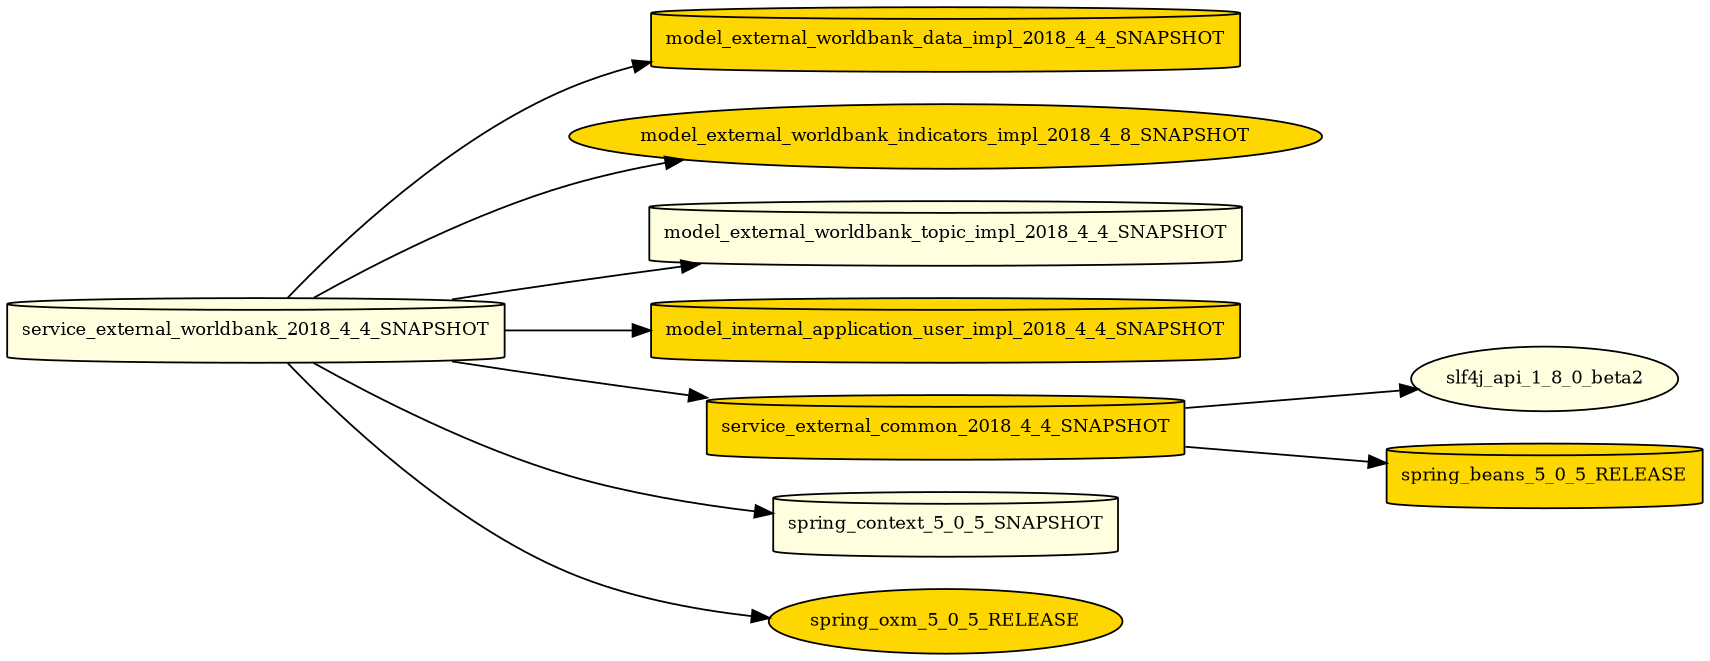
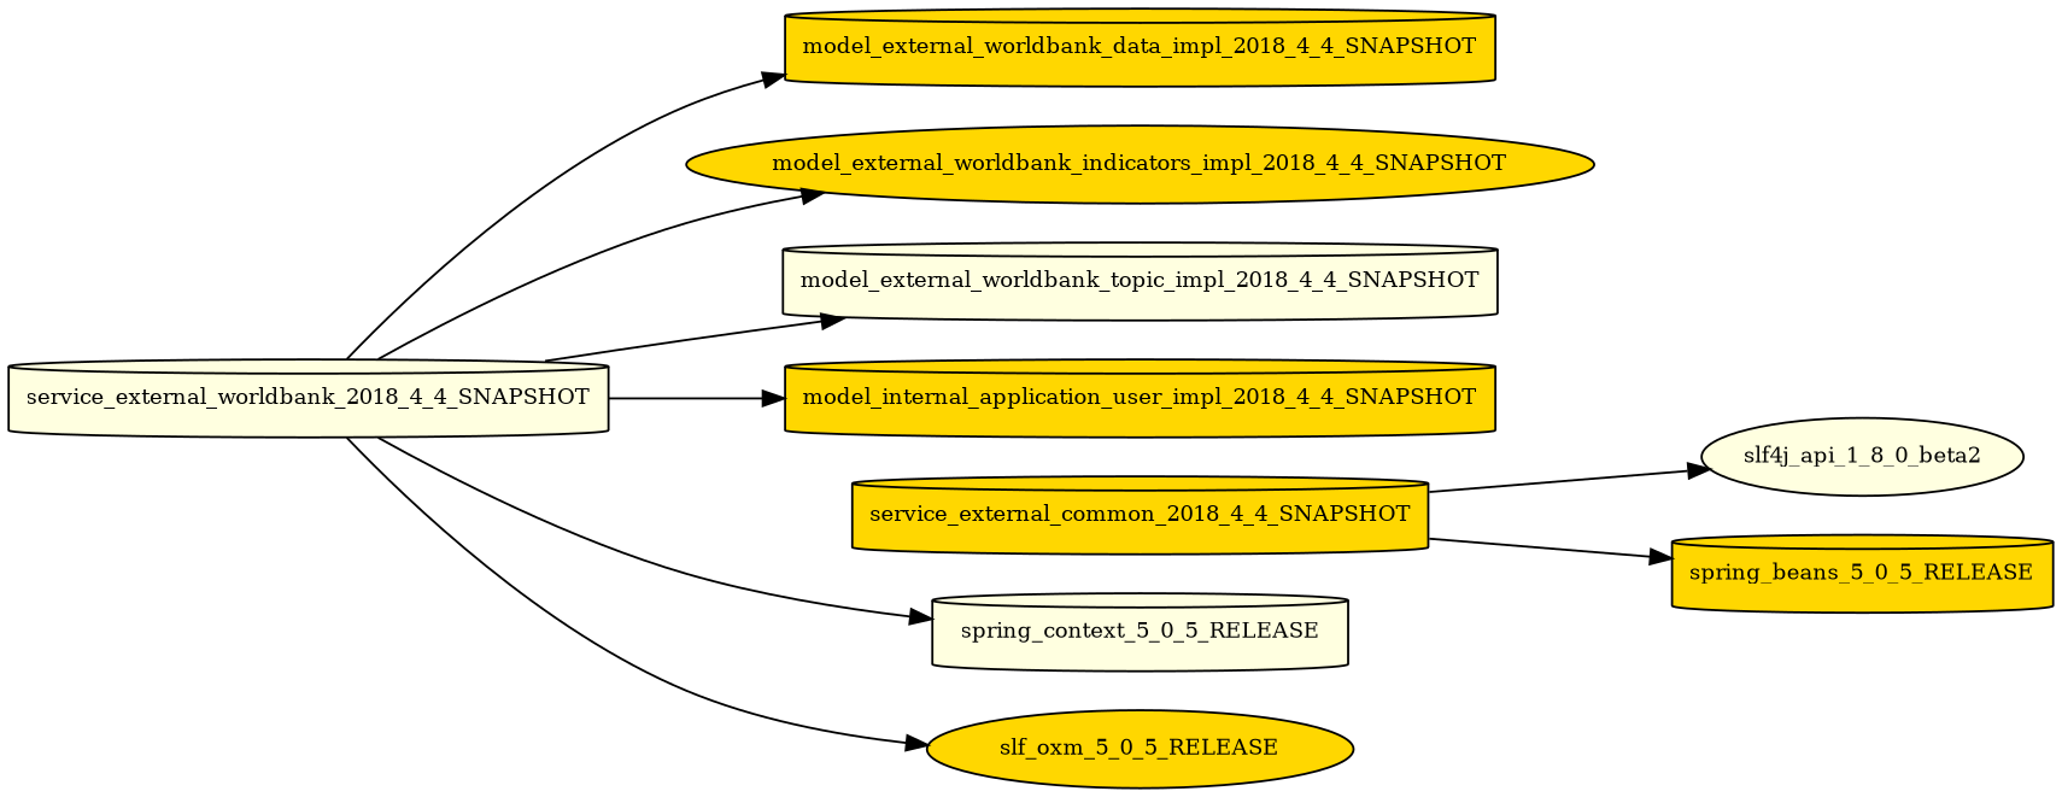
  digraph {
    rankdir=LR
    node [fillcolor=gold fontsize=10.0 shape=cylinder style=filled]
    service_external_worldbank_2018_4_4_SNAPSHOT [fillcolor=lightyellow]
    model_external_worldbank_data_impl_2018_4_4_SNAPSHOT
-   model_external_worldbank_indicators_impl_2018_4_4_SNAPSHOT [shape=ellipse label=model_external_worldbank_indicators_impl_2018_4_8_SNAPSHOT]
+   model_external_worldbank_indicators_impl_2018_4_4_SNAPSHOT [shape=ellipse]
    model_external_worldbank_topic_impl_2018_4_4_SNAPSHOT [fillcolor=lightyellow]
    model_internal_application_user_impl_2018_4_4_SNAPSHOT
    service_external_common_2018_4_4_SNAPSHOT
-   spring_context_5_0_5_RELEASE [fillcolor=lightyellow label=spring_context_5_0_5_SNAPSHOT]
-   spring_oxm_5_0_5_RELEASE [shape=ellipse]
+   spring_context_5_0_5_RELEASE [fillcolor=lightyellow]
+   spring_oxm_5_0_5_RELEASE [shape=ellipse label=slf_oxm_5_0_5_RELEASE]
    slf4j_api_1_8_0_beta2 [fillcolor=lightyellow shape=ellipse]
    spring_beans_5_0_5_RELEASE
    service_external_worldbank_2018_4_4_SNAPSHOT -> model_external_worldbank_data_impl_2018_4_4_SNAPSHOT
    service_external_worldbank_2018_4_4_SNAPSHOT -> model_external_worldbank_indicators_impl_2018_4_4_SNAPSHOT
    service_external_worldbank_2018_4_4_SNAPSHOT -> model_external_worldbank_topic_impl_2018_4_4_SNAPSHOT
    service_external_worldbank_2018_4_4_SNAPSHOT -> model_internal_application_user_impl_2018_4_4_SNAPSHOT
-   service_external_worldbank_2018_4_4_SNAPSHOT -> service_external_common_2018_4_4_SNAPSHOT
    service_external_worldbank_2018_4_4_SNAPSHOT -> spring_context_5_0_5_RELEASE
    service_external_worldbank_2018_4_4_SNAPSHOT -> spring_oxm_5_0_5_RELEASE
    service_external_common_2018_4_4_SNAPSHOT -> slf4j_api_1_8_0_beta2
    service_external_common_2018_4_4_SNAPSHOT -> spring_beans_5_0_5_RELEASE
  }
